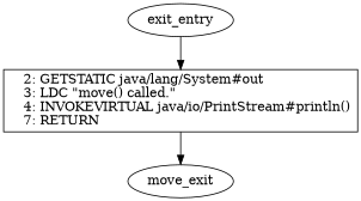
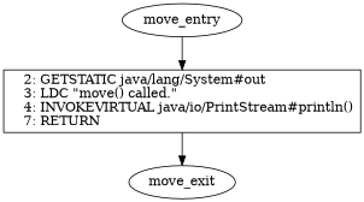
  digraph {
    node [shape=ellipse]
    n1 [label="   2: GETSTATIC java/lang/System#out\l   3: LDC \"move() called.\"\l   4: INVOKEVIRTUAL java/io/PrintStream#println()\l   7: RETURN\l" shape=box]
    n2 [label=move_exit]
-   n3 [label=exit_entry]
+   n3 [label=move_entry]
    n1 -> n2
    n3 -> n1
  }
